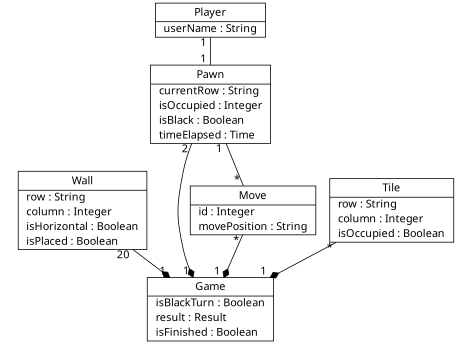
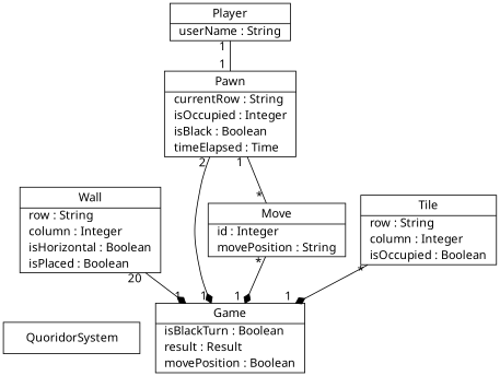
  digraph {
    fontname="Noto Sans"
    rankdir=BT
    node [fontname="Noto Sans" margin=0 shape=plaintext]
    edge [arrowtail=diamond dir=back fontname="Noto Sans" headlabel="* " taillabel="1 "]
-   n2 [label=<<table border="1" cellspacing="0" cellborder="0" cellpadding="2"><tr><td cellpadding="4">    Game    </td></tr><hr/><tr><td align="left" href="" title="Boolean isBlackTurn&#13;">  isBlackTurn : Boolean  </td></tr><tr><td align="left" href="" title="Result result&#13;">  result : Result  </td></tr><tr><td align="left" href="" title="Boolean isFinished&#13;">  isFinished : Boolean  </td></tr></table>>]
+   n1 [label=<<table border="1" cellspacing="0" cellborder="0" cellpadding="10"><tr><td>    QuoridorSystem    </td></tr></table>>]
+   n2 [label=<<table border="1" cellspacing="0" cellborder="0" cellpadding="2"><tr><td cellpadding="4">    Game    </td></tr><hr/><tr><td align="left" href="" title="Boolean isBlackTurn&#13;">  isBlackTurn : Boolean  </td></tr><tr><td align="left" href="" title="Result result&#13;">  result : Result  </td></tr><tr><td align="left" href="" title="Boolean isFinished&#13;">  movePosition : Boolean  </td></tr></table>>]
    n3 [label=<<table border="1" cellspacing="0" cellborder="0" cellpadding="2"><tr><td cellpadding="4">    Wall    </td></tr><hr/><tr><td align="left" href="" title="String row&#13;">  row : String  </td></tr><tr><td align="left" href="" title="Integer column&#13;">  column : Integer  </td></tr><tr><td align="left" href="" title="Boolean isHorizontal&#13;">  isHorizontal : Boolean  </td></tr><tr><td align="left" href="" title="Boolean isPlaced&#13;">  isPlaced : Boolean  </td></tr></table>>]
    n4 [label=<<table border="1" cellspacing="0" cellborder="0" cellpadding="2"><tr><td cellpadding="4">    Pawn    </td></tr><hr/><tr><td align="left" href="" title="String currentRow&#13;">  currentRow : String  </td></tr><tr><td align="left" href="" title="Integer currentColumn&#13;">  isOccupied : Integer  </td></tr><tr><td align="left" href="" title="Boolean isBlack&#13;">  isBlack : Boolean  </td></tr><tr><td align="left" href="" title="Time timeElapsed&#13;">  timeElapsed : Time  </td></tr></table>>]
    n5 [label=<<table border="1" cellspacing="0" cellborder="0" cellpadding="2"><tr><td cellpadding="4">    Move    </td></tr><hr/><tr><td align="left" href="" title="Integer id&#13;">  id : Integer  </td></tr><tr><td align="left" href="" title="String movePosition&#13;">  movePosition : String  </td></tr></table>>]
    n6 [label=<<table border="1" cellspacing="0" cellborder="0" cellpadding="2"><tr><td cellpadding="4">    Tile    </td></tr><hr/><tr><td align="left" href="" title="String row&#13;">  row : String  </td></tr><tr><td align="left" href="" title="Integer column&#13;">  column : Integer  </td></tr><tr><td align="left" href="" title="Boolean isOccupied&#13;">  isOccupied : Boolean  </td></tr></table>>]
    n7 [label=<<table border="1" cellspacing="0" cellborder="0" cellpadding="2"><tr><td cellpadding="4">    Player    </td></tr><hr/><tr><td align="left" href="" title="String userName&#13;">  userName : String  </td></tr></table>>]
    n2 -> n3 [headlabel="20 "]
    n2 -> n4 [headlabel="2 "]
    n2 -> n5
    n2 -> n6
    n4 -> n7 [dir=none headlabel="1 " arrowtail=""]
    n5 -> n4 [dir=none headlabel="1 " taillabel="* " arrowtail=""]
  }
